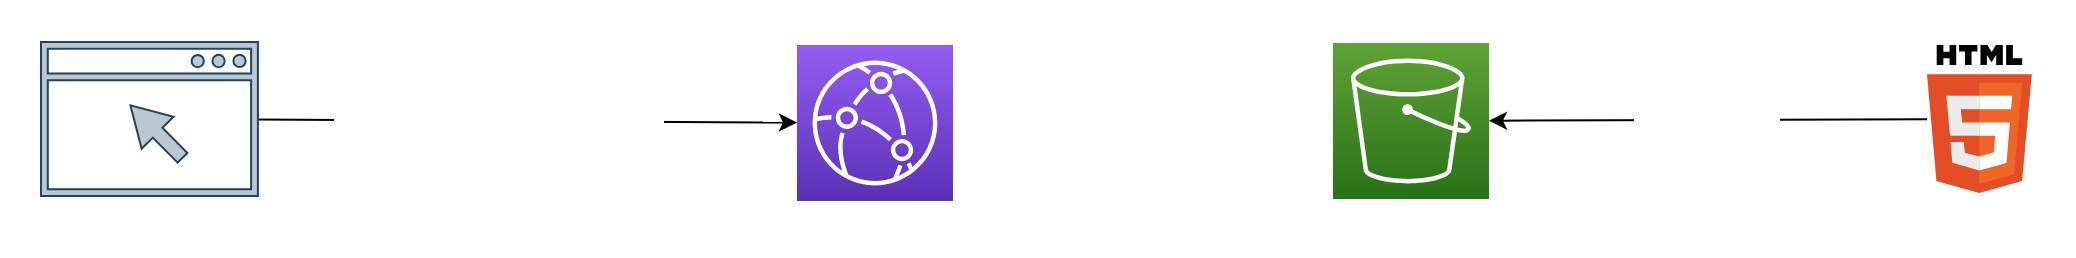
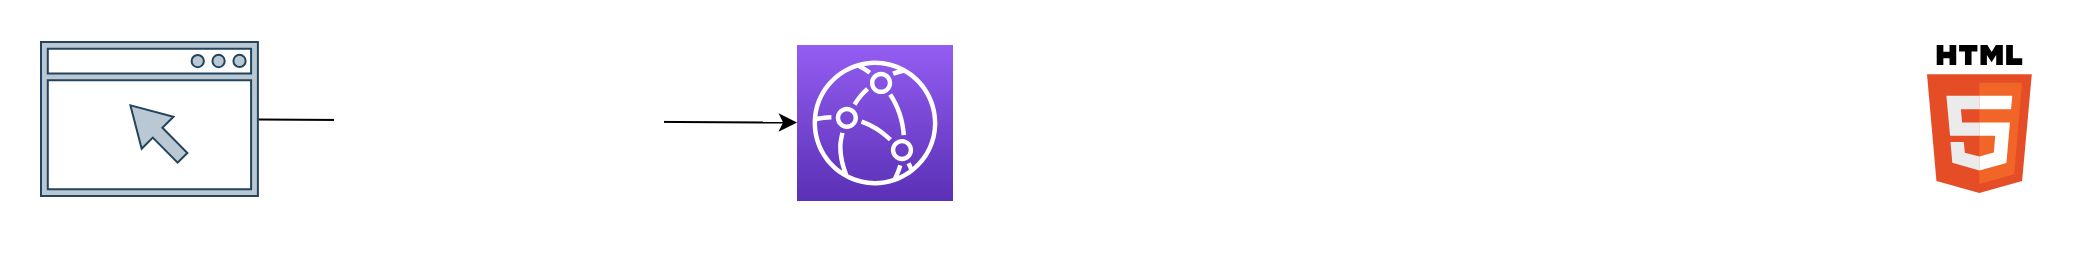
  <mxCell id="0" />
  <mxCell id="1" parent="0" />
  <mxCell id="2" value="Cloudfront" style="sketch=0;points=[[0,0,0],[0.25,0,0],[0.5,0,0],[0.75,0,0],[1,0,0],[0,1,0],[0.25,1,0],[0.5,1,0],[0.75,1,0],[1,1,0],[0,0.25,0],[0,0.5,0],[0,0.75,0],[1,0.25,0],[1,0.5,0],[1,0.75,0]];outlineConnect=0;fontColor=#FFFFFF;gradientColor=#945DF2;gradientDirection=north;fillColor=#5A30B5;strokeColor=#ffffff;dashed=0;verticalLabelPosition=bottom;verticalAlign=top;align=center;html=1;fontSize=17;fontStyle=0;aspect=fixed;shape=mxgraph.aws4.resourceIcon;resIcon=mxgraph.aws4.cloudfront;" parent="1" vertex="1"><mxGeometry x="398" y="22" width="78" height="78" as="geometry" /></mxCell>
- <mxCell id="3" value="S3" style="sketch=0;points=[[0,0,0],[0.25,0,0],[0.5,0,0],[0.75,0,0],[1,0,0],[0,1,0],[0.25,1,0],[0.5,1,0],[0.75,1,0],[1,1,0],[0,0.25,0],[0,0.5,0],[0,0.75,0],[1,0.25,0],[1,0.5,0],[1,0.75,0]];outlineConnect=0;fontColor=#FFFFFF;gradientColor=#60A337;gradientDirection=north;fillColor=#277116;strokeColor=#ffffff;dashed=0;verticalLabelPosition=bottom;verticalAlign=top;align=center;html=1;fontSize=17;fontStyle=0;aspect=fixed;shape=mxgraph.aws4.resourceIcon;resIcon=mxgraph.aws4.s3;" parent="1" vertex="1"><mxGeometry x="666" y="21" width="78" height="78" as="geometry" /></mxCell>
- <mxCell id="4" value="Stored on" style="edgeStyle=none;html=1;fontColor=#FFFFFF;fontSize=17;" parent="1" source="5" target="3" edge="1"><mxGeometry relative="1" as="geometry" /></mxCell>
  <mxCell id="5" value="Web App" style="dashed=0;outlineConnect=0;html=1;align=center;labelPosition=center;verticalLabelPosition=bottom;verticalAlign=top;shape=mxgraph.weblogos.html5;fontColor=#FFFFFF;fontSize=17;" parent="1" vertex="1"><mxGeometry x="963" y="22" width="52.4" height="74" as="geometry" /></mxCell>
  <mxCell id="6" style="edgeStyle=none;html=1;fontColor=#FFFFFF;fontSize=17;" parent="1" source="8" target="2" edge="1"><mxGeometry relative="1" as="geometry" /></mxCell>
  <mxCell id="7" value="GET on edge location" style="edgeLabel;html=1;align=center;verticalAlign=middle;resizable=0;points=[];fontColor=#FFFFFF;fontSize=17;" parent="6" vertex="1" connectable="0"><mxGeometry x="-0.312" y="3" relative="1" as="geometry"><mxPoint x="27" as="offset" /></mxGeometry></mxCell>
  <mxCell id="8" value="" style="sketch=0;pointerEvents=1;shadow=0;dashed=0;html=1;strokeColor=#23445d;fillColor=#bac8d3;aspect=fixed;labelPosition=center;verticalLabelPosition=bottom;verticalAlign=top;align=center;outlineConnect=0;shape=mxgraph.vvd.web_browser;fontSize=17;" parent="1" vertex="1"><mxGeometry x="20" y="20.5" width="108.45" height="77" as="geometry" /></mxCell>
